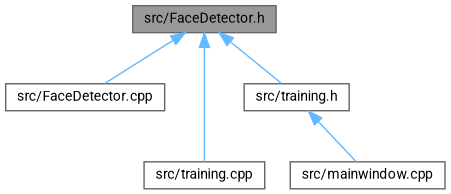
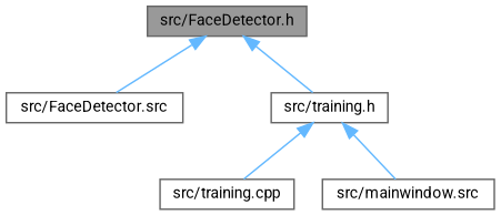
  digraph {
    fontname=Roboto
    node [color=grey40 fillcolor=white fontname=Roboto fontsize=10 shape=box style=filled]
    edge [color=steelblue1 dir=back fontname=Roboto fontsize=10 labelfontname=Helvetica labelfontsize=10 style=solid]
    n1 [color=gray40 fillcolor=grey60 fontcolor=black height=0.2 label="src/FaceDetector.h" width=0.4]
-   n2 [height=0.2 label="src/FaceDetector.cpp" width=0.4]
+   n2 [height=0.2 label="src/FaceDetector.src" width=0.4]
    n3 [height=0.2 label="src/training.h" width=0.4]
    n4 [height=0.2 label="src/training.cpp" width=0.4]
-   n5 [height=0.2 label="src/mainwindow.cpp" width=0.4]
+   n5 [height=0.2 label="src/mainwindow.src" width=0.4]
    n1 -> n2
    n1 -> n3
-   n1 -> n4
+   n3 -> n4
    n3 -> n5
  }
